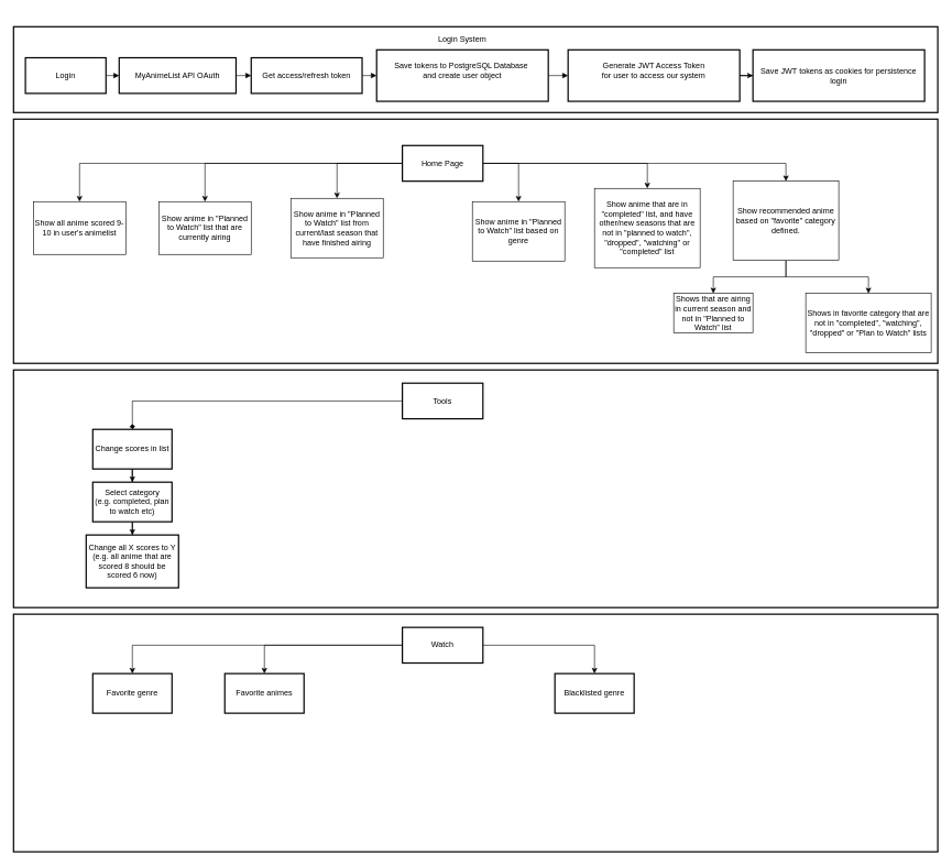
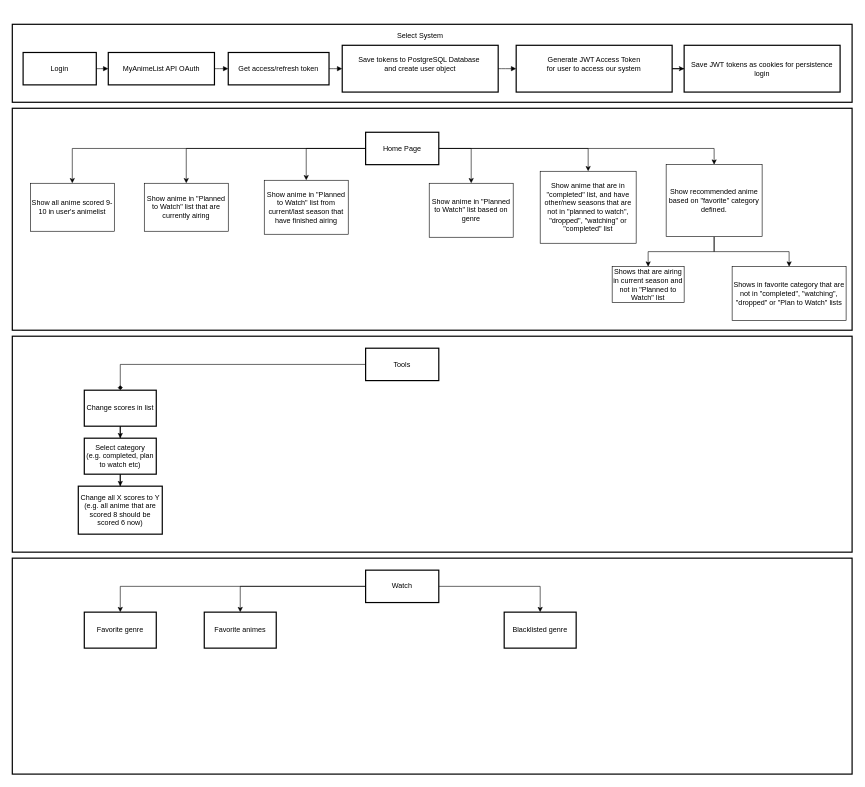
  <mxCell id="0" />
  <mxCell id="1" parent="0" />
  <mxCell id="2" value="Backend" style="whiteSpace=wrap;strokeWidth=2;" parent="1" vertex="1"><mxGeometry x="20" y="40" width="1400" height="130" as="geometry" /></mxCell>
  <mxCell id="3" value="Login" style="whiteSpace=wrap;strokeWidth=2;" parent="1" vertex="1"><mxGeometry x="38" y="87" width="122" height="54" as="geometry" /></mxCell>
  <mxCell id="4" value="MyAnimeList API OAuth" style="whiteSpace=wrap;strokeWidth=2;" parent="1" vertex="1"><mxGeometry x="180" y="87" width="177" height="54" as="geometry" /></mxCell>
  <mxCell id="5" value="Get access/refresh token" style="whiteSpace=wrap;strokeWidth=2;" parent="1" vertex="1"><mxGeometry x="380" y="87" width="168" height="54" as="geometry" /></mxCell>
  <mxCell id="6" value="Save tokens to PostgreSQL Database &#10;and create user object&#10;" style="whiteSpace=wrap;strokeWidth=2;" parent="1" vertex="1"><mxGeometry x="570" y="75" width="260" height="78" as="geometry" /></mxCell>
  <mxCell id="7" value="" style="edgeStyle=orthogonalEdgeStyle;rounded=0;orthogonalLoop=1;jettySize=auto;html=1;" edge="1" parent="1" source="8" target="13"><mxGeometry relative="1" as="geometry" /></mxCell>
  <mxCell id="8" value="Generate JWT Access Token&#10;for user to access our system&#10;" style="whiteSpace=wrap;strokeWidth=2;" parent="1" vertex="1"><mxGeometry x="860" y="75" width="260" height="78" as="geometry" /></mxCell>
  <mxCell id="9" value="" style="curved=1;startArrow=none;endArrow=block;exitX=1;exitY=0.5;entryX=0;entryY=0.5;" parent="1" source="3" target="4" edge="1"><mxGeometry relative="1" as="geometry"><Array as="points" /></mxGeometry></mxCell>
  <mxCell id="10" value="" style="curved=1;startArrow=none;endArrow=block;exitX=1;exitY=0.5;entryX=0;entryY=0.5;" parent="1" source="4" target="5" edge="1"><mxGeometry relative="1" as="geometry"><Array as="points" /></mxGeometry></mxCell>
  <mxCell id="11" value="" style="curved=1;startArrow=none;endArrow=block;exitX=1;exitY=0.5;entryX=0;entryY=0.5;exitDx=0;exitDy=0;" parent="1" source="5" target="6" edge="1"><mxGeometry relative="1" as="geometry"><Array as="points" /><mxPoint x="810" y="62" as="sourcePoint" /></mxGeometry></mxCell>
  <mxCell id="12" value="" style="curved=1;startArrow=none;endArrow=block;exitX=1;exitY=0.5;entryX=0;entryY=0.5;exitDx=0;exitDy=0;" parent="1" source="6" target="8" edge="1"><mxGeometry relative="1" as="geometry"><Array as="points" /><mxPoint x="1015" y="114" as="sourcePoint" /></mxGeometry></mxCell>
  <mxCell id="13" value="Save JWT tokens as cookies for persistence login " style="whiteSpace=wrap;strokeWidth=2;" vertex="1" parent="1"><mxGeometry x="1140" y="75" width="260" height="78" as="geometry" /></mxCell>
- <mxCell id="14" value="Login System" style="text;html=1;align=center;verticalAlign=middle;whiteSpace=wrap;rounded=0;" vertex="1" parent="1"><mxGeometry x="580" y="20" width="240" height="80" as="geometry" /></mxCell>
+ <mxCell id="14" value="Select System" style="text;html=1;align=center;verticalAlign=middle;whiteSpace=wrap;rounded=0;" vertex="1" parent="1"><mxGeometry x="580" y="20" width="240" height="80" as="geometry" /></mxCell>
  <mxCell id="15" value="" style="whiteSpace=wrap;strokeWidth=2;" vertex="1" parent="1"><mxGeometry x="20" y="180" width="1400" height="370" as="geometry" /></mxCell>
  <mxCell id="16" style="edgeStyle=orthogonalEdgeStyle;rounded=0;orthogonalLoop=1;jettySize=auto;html=1;entryX=0.5;entryY=0;entryDx=0;entryDy=0;" edge="1" parent="1" source="22" target="23"><mxGeometry relative="1" as="geometry" /></mxCell>
  <mxCell id="17" style="edgeStyle=orthogonalEdgeStyle;rounded=0;orthogonalLoop=1;jettySize=auto;html=1;entryX=0.5;entryY=0;entryDx=0;entryDy=0;" edge="1" parent="1" source="22" target="24"><mxGeometry relative="1" as="geometry" /></mxCell>
  <mxCell id="18" style="edgeStyle=orthogonalEdgeStyle;rounded=0;orthogonalLoop=1;jettySize=auto;html=1;exitX=0;exitY=0.5;exitDx=0;exitDy=0;" edge="1" parent="1" source="22" target="25"><mxGeometry relative="1" as="geometry" /></mxCell>
  <mxCell id="19" style="edgeStyle=orthogonalEdgeStyle;rounded=0;orthogonalLoop=1;jettySize=auto;html=1;exitX=1;exitY=0.5;exitDx=0;exitDy=0;entryX=0.5;entryY=0;entryDx=0;entryDy=0;" edge="1" parent="1" source="22" target="26"><mxGeometry relative="1" as="geometry" /></mxCell>
  <mxCell id="20" style="edgeStyle=orthogonalEdgeStyle;rounded=0;orthogonalLoop=1;jettySize=auto;html=1;exitX=1;exitY=0.5;exitDx=0;exitDy=0;entryX=0.5;entryY=0;entryDx=0;entryDy=0;" edge="1" parent="1" source="22" target="27"><mxGeometry relative="1" as="geometry" /></mxCell>
  <mxCell id="21" style="edgeStyle=orthogonalEdgeStyle;rounded=0;orthogonalLoop=1;jettySize=auto;html=1;exitX=1;exitY=0.5;exitDx=0;exitDy=0;entryX=0.5;entryY=0;entryDx=0;entryDy=0;" edge="1" parent="1" source="22" target="30"><mxGeometry relative="1" as="geometry" /></mxCell>
  <mxCell id="22" value="Home Page" style="whiteSpace=wrap;strokeWidth=2;" vertex="1" parent="1"><mxGeometry x="609" y="220" width="122" height="54" as="geometry" /></mxCell>
  <mxCell id="23" value="Show all anime scored 9-10 in user's animelist" style="rounded=0;whiteSpace=wrap;html=1;" vertex="1" parent="1"><mxGeometry x="50" y="305" width="140" height="80" as="geometry" /></mxCell>
  <mxCell id="24" value="Show anime in &quot;Planned to Watch&quot; list that are currently airing" style="rounded=0;whiteSpace=wrap;html=1;" vertex="1" parent="1"><mxGeometry x="240" y="305" width="140" height="80" as="geometry" /></mxCell>
  <mxCell id="25" value="Show anime in &quot;Planned to Watch&quot; list from current/last season that have finished airing" style="rounded=0;whiteSpace=wrap;html=1;" vertex="1" parent="1"><mxGeometry x="440" y="300" width="140" height="90" as="geometry" /></mxCell>
  <mxCell id="26" value="Show anime in &quot;Planned to Watch&quot; list based on genre" style="rounded=0;whiteSpace=wrap;html=1;" vertex="1" parent="1"><mxGeometry x="715" y="305" width="140" height="90" as="geometry" /></mxCell>
  <mxCell id="27" value="Show anime that are in &quot;completed&quot; list, and have other/new seasons that are not in &quot;planned to watch&quot;, &quot;dropped&quot;, &quot;watching&quot; or &quot;completed&quot; list" style="rounded=0;whiteSpace=wrap;html=1;" vertex="1" parent="1"><mxGeometry x="900" y="285" width="160" height="120" as="geometry" /></mxCell>
  <mxCell id="28" value="" style="edgeStyle=orthogonalEdgeStyle;rounded=0;orthogonalLoop=1;jettySize=auto;html=1;" edge="1" parent="1" source="30" target="31"><mxGeometry relative="1" as="geometry" /></mxCell>
  <mxCell id="29" value="" style="edgeStyle=orthogonalEdgeStyle;rounded=0;orthogonalLoop=1;jettySize=auto;html=1;" edge="1" parent="1" source="30" target="32"><mxGeometry relative="1" as="geometry" /></mxCell>
  <mxCell id="30" value="Show recommended anime based on &quot;favorite&quot; category defined." style="rounded=0;whiteSpace=wrap;html=1;" vertex="1" parent="1"><mxGeometry x="1110" y="274" width="160" height="120" as="geometry" /></mxCell>
  <mxCell id="31" value="Shows that are airing in current season and not in &quot;Planned to Watch&quot; list" style="whiteSpace=wrap;html=1;rounded=0;" vertex="1" parent="1"><mxGeometry x="1020" y="444" width="120" height="60" as="geometry" /></mxCell>
  <mxCell id="32" value="Shows in favorite category that are not in &quot;completed&quot;, &quot;watching&quot;, &quot;dropped&quot; or &quot;Plan to Watch&quot; lists" style="whiteSpace=wrap;html=1;rounded=0;" vertex="1" parent="1"><mxGeometry x="1220" y="444" width="190" height="90" as="geometry" /></mxCell>
  <mxCell id="33" value="" style="whiteSpace=wrap;strokeWidth=2;" vertex="1" parent="1"><mxGeometry x="20" y="560" width="1400" height="360" as="geometry" /></mxCell>
  <mxCell id="34" value="" style="edgeStyle=orthogonalEdgeStyle;rounded=0;orthogonalLoop=1;jettySize=auto;html=1;endArrow=diamond;" edge="1" parent="1" source="35" target="37"><mxGeometry relative="1" as="geometry" /></mxCell>
  <mxCell id="35" value="Tools" style="whiteSpace=wrap;strokeWidth=2;" vertex="1" parent="1"><mxGeometry x="609" y="580" width="122" height="54" as="geometry" /></mxCell>
  <mxCell id="36" value="" style="edgeStyle=orthogonalEdgeStyle;rounded=0;orthogonalLoop=1;jettySize=auto;html=1;" edge="1" parent="1" source="37" target="39"><mxGeometry relative="1" as="geometry" /></mxCell>
  <mxCell id="37" value="Change scores in list" style="whiteSpace=wrap;html=1;strokeWidth=2;" vertex="1" parent="1"><mxGeometry x="140" y="650" width="120" height="60" as="geometry" /></mxCell>
  <mxCell id="38" value="" style="edgeStyle=orthogonalEdgeStyle;rounded=0;orthogonalLoop=1;jettySize=auto;html=1;" edge="1" parent="1" source="39" target="40"><mxGeometry relative="1" as="geometry" /></mxCell>
  <mxCell id="39" value="&lt;div&gt;Select category &lt;br&gt;&lt;/div&gt;&lt;div&gt;(e.g. completed, plan to watch etc)&lt;br&gt;&lt;/div&gt;" style="whiteSpace=wrap;html=1;strokeWidth=2;" vertex="1" parent="1"><mxGeometry x="140" y="730" width="120" height="60" as="geometry" /></mxCell>
  <mxCell id="40" value="Change all X scores to Y (e.g. all anime that are scored 8 should be scored 6 now)" style="whiteSpace=wrap;html=1;strokeWidth=2;" vertex="1" parent="1"><mxGeometry x="130" y="810" width="140" height="80" as="geometry" /></mxCell>
  <mxCell id="41" value="" style="whiteSpace=wrap;strokeWidth=2;" vertex="1" parent="1"><mxGeometry x="20" y="930" width="1400" height="360" as="geometry" /></mxCell>
  <mxCell id="42" value="" style="edgeStyle=orthogonalEdgeStyle;rounded=0;orthogonalLoop=1;jettySize=auto;html=1;" edge="1" parent="1" source="45" target="46"><mxGeometry relative="1" as="geometry" /></mxCell>
  <mxCell id="43" value="" style="edgeStyle=orthogonalEdgeStyle;rounded=0;orthogonalLoop=1;jettySize=auto;html=1;" edge="1" parent="1" source="45" target="47"><mxGeometry relative="1" as="geometry" /></mxCell>
  <mxCell id="44" value="" style="edgeStyle=orthogonalEdgeStyle;rounded=0;orthogonalLoop=1;jettySize=auto;html=1;" edge="1" parent="1" source="45" target="48"><mxGeometry relative="1" as="geometry" /></mxCell>
  <mxCell id="45" value="Watch" style="whiteSpace=wrap;strokeWidth=2;" vertex="1" parent="1"><mxGeometry x="609" y="950" width="122" height="54" as="geometry" /></mxCell>
  <mxCell id="46" value="Favorite genre" style="whiteSpace=wrap;html=1;strokeWidth=2;" vertex="1" parent="1"><mxGeometry x="140" y="1020" width="120" height="60" as="geometry" /></mxCell>
  <mxCell id="47" value="Favorite animes" style="whiteSpace=wrap;html=1;strokeWidth=2;" vertex="1" parent="1"><mxGeometry x="340" y="1020" width="120" height="60" as="geometry" /></mxCell>
  <mxCell id="48" value="Blacklisted genre" style="whiteSpace=wrap;html=1;strokeWidth=2;" vertex="1" parent="1"><mxGeometry x="840" y="1020" width="120" height="60" as="geometry" /></mxCell>
